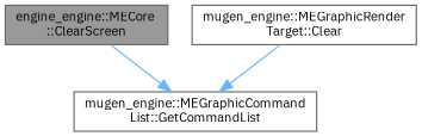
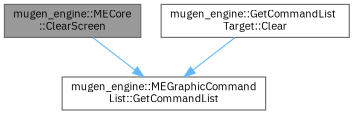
  digraph {
    fontname="IBM Plex Sans"
    rankdir=TB
    node [color=grey40 fillcolor=white fontname="IBM Plex Sans" fontsize=10 shape=box style=filled]
    edge [color=steelblue1 fontname="IBM Plex Sans" fontsize=10 labelfontname=Helvetica labelfontsize=10 style=solid]
-   n1 [color=gray40 fillcolor=grey60 fontcolor=black height=0.2 label="engine_engine::MECore\l::ClearScreen" width=0.4]
+   n1 [color=gray40 fillcolor=grey60 fontcolor=black height=0.2 label="mugen_engine::MECore\l::ClearScreen" width=0.4]
    n2 [height=0.2 label="mugen_engine::MEGraphicCommand\lList::GetCommandList" width=0.4]
-   n3 [height=0.2 label="mugen_engine::MEGraphicRender\lTarget::Clear" width=0.4]
+   n3 [height=0.2 label="mugen_engine::GetCommandList\lTarget::Clear" width=0.4]
    n1 -> n2
    n3 -> n2
  }
